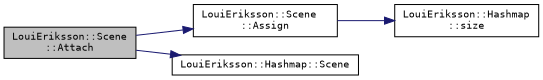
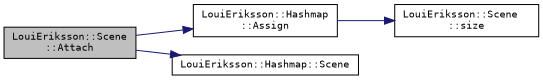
  digraph {
    fontname="DejaVu Sans Mono"
    rankdir=LR
    node [color=black fillcolor=white fontname="DejaVu Sans Mono" fontsize=10 shape=record style=filled]
    edge [color=midnightblue fontname="DejaVu Sans Mono" fontsize=10 labelfontname=Helvetica labelfontsize=10 style=solid]
    n1 [fillcolor=grey75 fontcolor=black height=0.2 label="LouiEriksson::Scene\l::Attach" width=0.4]
-   n2 [height=0.2 label="LouiEriksson::Scene\l::Assign" width=0.4]
+   n2 [height=0.2 label="LouiEriksson::Hashmap\l::Assign" width=0.4]
    n3 [height=0.2 label="LouiEriksson::Hashmap::Scene" width=0.4]
-   n4 [height=0.2 label="LouiEriksson::Hashmap\l::size" width=0.4]
+   n4 [height=0.2 label="LouiEriksson::Scene\l::size" width=0.4]
    n1 -> n2
    n1 -> n3
    n2 -> n4
  }
